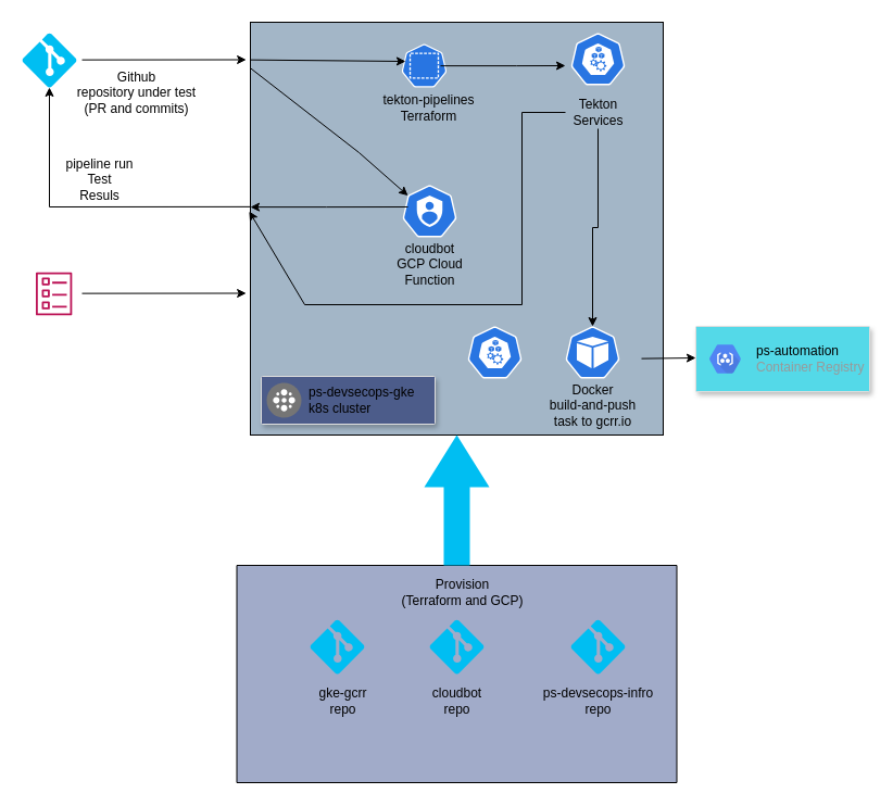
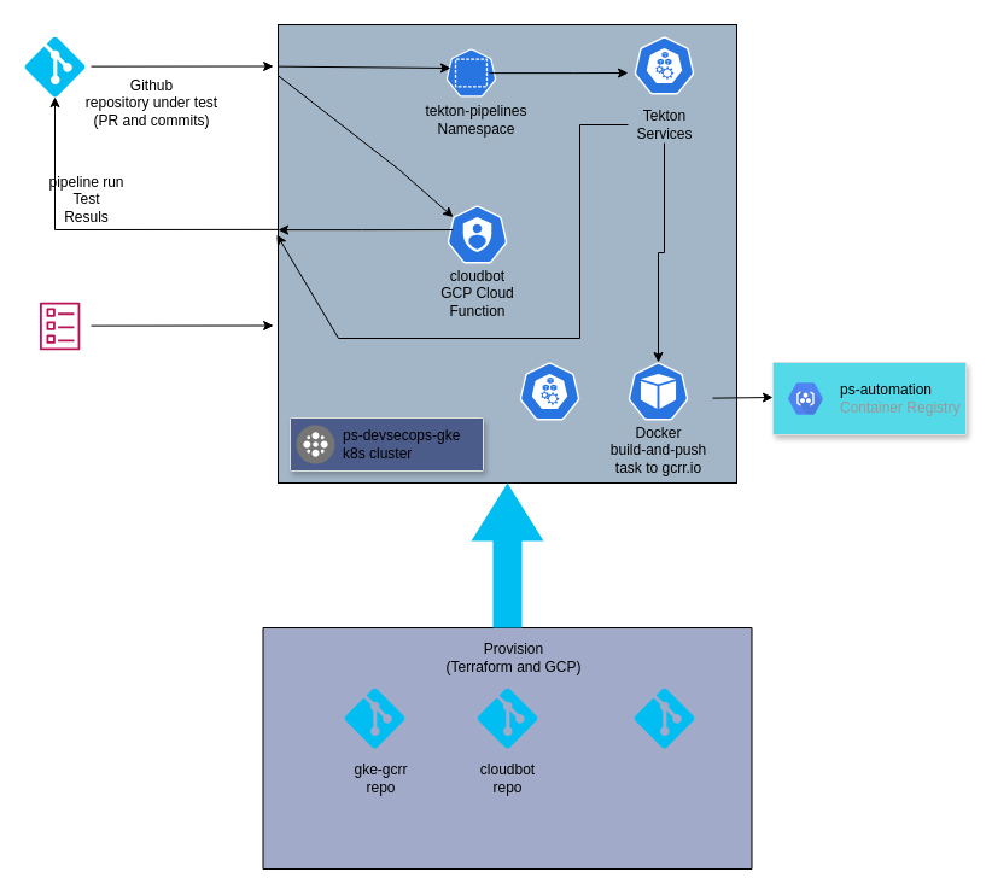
  <mxCell id="0" />
  <mxCell id="1" parent="0" />
  <mxCell id="2" value="" style="verticalLabelPosition=bottom;verticalAlign=top;html=1;shape=mxgraph.basic.rect;fillColor2=none;strokeWidth=1;size=20;indent=5;fillColor=#A1ABC9;" vertex="1" parent="1"><mxGeometry x="217.5" y="520" width="405" height="200" as="geometry" /></mxCell>
  <mxCell id="3" value="" style="whiteSpace=wrap;html=1;aspect=fixed;fillColor=#A3B6C7;" parent="1" vertex="1"><mxGeometry x="230" y="20" width="380" height="380" as="geometry" /></mxCell>
  <mxCell id="4" value="" style="verticalLabelPosition=bottom;html=1;verticalAlign=top;align=center;strokeColor=none;fillColor=#00BEF2;shape=mxgraph.azure.git_repository;" parent="1" vertex="1"><mxGeometry x="20" y="30" width="50" height="50" as="geometry" /></mxCell>
  <mxCell id="5" value="" style="strokeColor=#dddddd;shadow=1;strokeWidth=1;rounded=1;absoluteArcSize=1;arcSize=2;fillColor=#54D9E8;" parent="1" vertex="1"><mxGeometry x="640" y="300" width="160" height="60" as="geometry" /></mxCell>
  <mxCell id="6" value="&lt;font color=&quot;#000000&quot;&gt;ps-automation&lt;/font&gt;&lt;br&gt;Container Registry" style="dashed=0;connectable=0;html=1;fillColor=#5184F3;strokeColor=none;shape=mxgraph.gcp2.hexIcon;prIcon=container_registry;part=1;labelPosition=right;verticalLabelPosition=middle;align=left;verticalAlign=middle;spacingLeft=5;fontColor=#999999;fontSize=12;" parent="5" vertex="1"><mxGeometry y="0.5" width="44" height="39" relative="1" as="geometry"><mxPoint x="5" y="-19.5" as="offset" /></mxGeometry></mxCell>
  <mxCell id="7" style="edgeStyle=none;rounded=0;orthogonalLoop=1;jettySize=auto;html=1;" parent="5" edge="1"><mxGeometry relative="1" as="geometry"><mxPoint x="-50" y="29.63" as="sourcePoint" /><mxPoint y="29" as="targetPoint" /></mxGeometry></mxCell>
  <mxCell id="8" value="Github&lt;br&gt;repository under test&lt;br&gt;(PR and commits)" style="text;html=1;align=center;verticalAlign=middle;resizable=0;points=[];autosize=1;" parent="1" vertex="1"><mxGeometry x="65" y="60" width="120" height="50" as="geometry" /></mxCell>
  <mxCell id="9" style="edgeStyle=none;rounded=0;orthogonalLoop=1;jettySize=auto;html=1;entryX=0.003;entryY=0.868;entryDx=0;entryDy=0;entryPerimeter=0;" parent="1" edge="1"><mxGeometry relative="1" as="geometry"><mxPoint x="75" y="54.63" as="sourcePoint" /><mxPoint x="226.14" y="54.496" as="targetPoint" /></mxGeometry></mxCell>
  <mxCell id="10" style="edgeStyle=none;rounded=0;orthogonalLoop=1;jettySize=auto;html=1;entryX=0.5;entryY=1;entryDx=0;entryDy=0;entryPerimeter=0;exitX=0;exitY=0.447;exitDx=0;exitDy=0;exitPerimeter=0;" parent="1" edge="1" target="4" source="3"><mxGeometry relative="1" as="geometry"><mxPoint x="75" y="184.63" as="sourcePoint" /><mxPoint x="226.14" y="184.496" as="targetPoint" /><Array as="points"><mxPoint x="45" y="190" /></Array></mxGeometry></mxCell>
- <mxCell id="11" value="pipeline run&lt;br&gt;Test&lt;br&gt;Resuls" style="text;html=1;align=center;verticalAlign=middle;resizable=0;points=[];autosize=1;" parent="1" vertex="1"><mxGeometry x="50.83" y="140" width="80" height="50" as="geometry" /></mxCell>
+ <mxCell id="11" value="pipeline run&lt;br&gt;Test&lt;br&gt;Resuls" style="text;html=1;align=center;verticalAlign=middle;resizable=0;points=[];autosize=1;" parent="1" vertex="1"><mxGeometry x="30.83" y="140" width="80" height="50" as="geometry" /></mxCell>
  <mxCell id="12" value="" style="strokeColor=#dddddd;shadow=1;strokeWidth=1;rounded=1;absoluteArcSize=1;arcSize=2;fillColor=#4C5C8A;" parent="1" vertex="1"><mxGeometry x="240" y="346" width="160" height="44" as="geometry" /></mxCell>
  <mxCell id="13" value="ps-devsecops-gke&lt;br&gt;k8s cluster" style="dashed=0;connectable=0;html=1;fillColor=#757575;strokeColor=none;shape=mxgraph.gcp2.cluster;part=1;labelPosition=right;verticalLabelPosition=middle;align=left;verticalAlign=middle;spacingLeft=5;fontSize=12;" parent="12" vertex="1"><mxGeometry y="0.5" width="32" height="32" relative="1" as="geometry"><mxPoint x="5" y="-16" as="offset" /></mxGeometry></mxCell>
  <mxCell id="14" value="" style="group" parent="1" vertex="1" connectable="0"><mxGeometry x="520" y="300" width="70" height="97.5" as="geometry" /></mxCell>
  <mxCell id="15" value="" style="html=1;dashed=0;whitespace=wrap;fillColor=#2875E2;strokeColor=#ffffff;points=[[0.005,0.63,0],[0.1,0.2,0],[0.9,0.2,0],[0.5,0,0],[0.995,0.63,0],[0.72,0.99,0],[0.5,1,0],[0.28,0.99,0]];shape=mxgraph.kubernetes.icon;prIcon=pod" parent="14" vertex="1"><mxGeometry width="50" height="48" as="geometry" /></mxCell>
  <mxCell id="16" value="Docker&lt;br&gt;build-and-push&lt;br&gt;task to gcrr.io" style="text;html=1;align=center;verticalAlign=middle;resizable=0;points=[];autosize=1;" parent="14" vertex="1"><mxGeometry x="-20" y="47.5" width="90" height="50" as="geometry" /></mxCell>
  <mxCell id="17" value="" style="outlineConnect=0;fontColor=#232F3E;gradientColor=none;fillColor=#BC1356;strokeColor=none;dashed=0;verticalLabelPosition=bottom;verticalAlign=top;align=center;html=1;fontSize=12;fontStyle=0;aspect=fixed;pointerEvents=1;shape=mxgraph.aws4.template;" parent="1" vertex="1"><mxGeometry x="32.5" y="250" width="33.33" height="40" as="geometry" /></mxCell>
  <mxCell id="18" style="edgeStyle=none;rounded=0;orthogonalLoop=1;jettySize=auto;html=1;entryX=0.003;entryY=0.868;entryDx=0;entryDy=0;entryPerimeter=0;" parent="1" edge="1"><mxGeometry relative="1" as="geometry"><mxPoint x="75" y="269.63" as="sourcePoint" /><mxPoint x="226.14" y="269.496" as="targetPoint" /></mxGeometry></mxCell>
  <mxCell id="19" value="" style="group" parent="1" vertex="1" connectable="0"><mxGeometry x="335" y="40" width="110" height="70" as="geometry" /></mxCell>
  <mxCell id="20" value="" style="html=1;dashed=0;whitespace=wrap;fillColor=#2875E2;strokeColor=#ffffff;points=[[0.005,0.63,0],[0.1,0.2,0],[0.9,0.2,0],[0.5,0,0],[0.995,0.63,0],[0.72,0.99,0],[0.5,1,0],[0.28,0.99,0]];shape=mxgraph.kubernetes.icon;prIcon=ns" parent="19" vertex="1"><mxGeometry width="110" height="40" as="geometry" /></mxCell>
- <mxCell id="21" value="tekton-pipelines&lt;br&gt;Terraform" style="text;html=1;align=center;verticalAlign=middle;resizable=0;points=[];autosize=1;" parent="19" vertex="1"><mxGeometry x="9.167" y="43.75" width="100" height="30" as="geometry" /></mxCell>
+ <mxCell id="21" value="tekton-pipelines&lt;br&gt;Namespace" style="text;html=1;align=center;verticalAlign=middle;resizable=0;points=[];autosize=1;" parent="19" vertex="1"><mxGeometry x="9.167" y="43.75" width="100" height="30" as="geometry" /></mxCell>
  <mxCell id="22" value="" style="group" parent="1" vertex="1" connectable="0"><mxGeometry x="520" y="30" width="60" height="88" as="geometry" /></mxCell>
  <mxCell id="23" value="" style="html=1;dashed=0;whitespace=wrap;fillColor=#2875E2;strokeColor=#ffffff;points=[[0.005,0.63,0],[0.1,0.2,0],[0.9,0.2,0],[0.5,0,0],[0.995,0.63,0],[0.72,0.99,0],[0.5,1,0],[0.28,0.99,0]];shape=mxgraph.kubernetes.icon;prIcon=node" parent="22" vertex="1"><mxGeometry x="5" width="50" height="48" as="geometry" /></mxCell>
  <mxCell id="24" value="Tekton&lt;br&gt;Services" style="text;html=1;align=center;verticalAlign=middle;resizable=0;points=[];autosize=1;" parent="22" vertex="1"><mxGeometry y="58" width="60" height="30" as="geometry" /></mxCell>
  <mxCell id="25" value="" style="group" parent="1" vertex="1" connectable="0"><mxGeometry x="420" y="300" width="70" height="88" as="geometry" /></mxCell>
  <mxCell id="26" value="" style="html=1;dashed=0;whitespace=wrap;fillColor=#2875E2;strokeColor=#ffffff;points=[[0.005,0.63,0],[0.1,0.2,0],[0.9,0.2,0],[0.5,0,0],[0.995,0.63,0],[0.72,0.99,0],[0.5,1,0],[0.28,0.99,0]];shape=mxgraph.kubernetes.icon;prIcon=node" parent="25" vertex="1"><mxGeometry x="10" width="50" height="48" as="geometry" /></mxCell>
  <mxCell id="27" value="" style="group" parent="1" vertex="1" connectable="0"><mxGeometry x="365" y="170" width="70" height="87" as="geometry" /></mxCell>
  <mxCell id="28" value="" style="html=1;dashed=0;whitespace=wrap;fillColor=#2875E2;strokeColor=#ffffff;points=[[0.005,0.63,0],[0.1,0.2,0],[0.9,0.2,0],[0.5,0,0],[0.995,0.63,0],[0.72,0.99,0],[0.5,1,0],[0.28,0.99,0]];shape=mxgraph.kubernetes.icon;prIcon=sa" parent="27" vertex="1"><mxGeometry x="5" width="50" height="48" as="geometry" /></mxCell>
  <mxCell id="29" value="cloudbot&lt;br&gt;GCP Cloud&lt;br&gt;Function" style="text;html=1;align=center;verticalAlign=middle;resizable=0;points=[];autosize=1;" parent="27" vertex="1"><mxGeometry x="-10" y="48" width="80" height="50" as="geometry" /></mxCell>
  <mxCell id="30" style="edgeStyle=none;rounded=0;orthogonalLoop=1;jettySize=auto;html=1;entryX=0.345;entryY=0.4;entryDx=0;entryDy=0;entryPerimeter=0;" edge="1" parent="1" target="20"><mxGeometry relative="1" as="geometry"><mxPoint x="230" y="54.63" as="sourcePoint" /><mxPoint x="381.14" y="54.496" as="targetPoint" /></mxGeometry></mxCell>
  <mxCell id="31" style="edgeStyle=none;rounded=0;orthogonalLoop=1;jettySize=auto;html=1;" edge="1" parent="1"><mxGeometry relative="1" as="geometry"><mxPoint x="405" y="60.13" as="sourcePoint" /><mxPoint x="520" y="60" as="targetPoint" /><Array as="points"><mxPoint x="475" y="60.13" /></Array></mxGeometry></mxCell>
  <mxCell id="32" style="edgeStyle=none;rounded=0;orthogonalLoop=1;jettySize=auto;html=1;entryX=0.1;entryY=0.2;entryDx=0;entryDy=0;entryPerimeter=0;" edge="1" parent="1" source="3" target="28"><mxGeometry relative="1" as="geometry"><mxPoint x="260" y="140.13" as="sourcePoint" /><mxPoint x="380" y="170" as="targetPoint" /><Array as="points"><mxPoint x="330" y="140" /></Array></mxGeometry></mxCell>
  <mxCell id="33" style="edgeStyle=none;rounded=0;orthogonalLoop=1;jettySize=auto;html=1;exitX=0.1;exitY=0.417;exitDx=0;exitDy=0;exitPerimeter=0;" edge="1" parent="1" source="28"><mxGeometry relative="1" as="geometry"><mxPoint x="345" y="190" as="sourcePoint" /><mxPoint x="230" y="190.13" as="targetPoint" /><Array as="points"><mxPoint x="300" y="190.13" /></Array></mxGeometry></mxCell>
  <mxCell id="34" value="" style="shape=singleArrow;whiteSpace=wrap;html=1;arrowWidth=0.4;arrowSize=0.4;verticalAlign=top;strokeColor=none;fillColor=#00BEF2;direction=north;" vertex="1" parent="1"><mxGeometry x="390" y="400" width="60" height="120" as="geometry" /></mxCell>
  <mxCell id="35" value="" style="group" vertex="1" connectable="0" parent="1"><mxGeometry x="280" y="570" width="330" height="90" as="geometry" /></mxCell>
  <mxCell id="36" value="gke-gcrr&lt;br&gt;repo" style="text;html=1;align=center;verticalAlign=middle;resizable=0;points=[];autosize=1;" parent="35" vertex="1"><mxGeometry y="60" width="70" height="30" as="geometry" /></mxCell>
  <mxCell id="37" value="" style="verticalLabelPosition=bottom;html=1;verticalAlign=top;align=center;strokeColor=none;fillColor=#00BEF2;shape=mxgraph.azure.git_repository;" vertex="1" parent="35"><mxGeometry x="5" width="50" height="50" as="geometry" /></mxCell>
  <mxCell id="38" value="" style="verticalLabelPosition=bottom;html=1;verticalAlign=top;align=center;strokeColor=none;fillColor=#00BEF2;shape=mxgraph.azure.git_repository;" vertex="1" parent="35"><mxGeometry x="115" width="50" height="50" as="geometry" /></mxCell>
  <mxCell id="39" value="" style="verticalLabelPosition=bottom;html=1;verticalAlign=top;align=center;strokeColor=none;fillColor=#00BEF2;shape=mxgraph.azure.git_repository;" vertex="1" parent="35"><mxGeometry x="245" width="50" height="50" as="geometry" /></mxCell>
  <mxCell id="40" value="cloudbot&lt;br&gt;repo" style="text;html=1;align=center;verticalAlign=middle;resizable=0;points=[];autosize=1;" vertex="1" parent="35"><mxGeometry x="110" y="60" width="60" height="30" as="geometry" /></mxCell>
- <mxCell id="41" value="ps-devsecops-infro&lt;br&gt;repo" style="text;html=1;align=center;verticalAlign=middle;resizable=0;points=[];autosize=1;" vertex="1" parent="35"><mxGeometry x="210" y="60" width="120" height="30" as="geometry" /></mxCell>
  <mxCell id="42" value="Provision&lt;br&gt;(Terraform and GCP)" style="text;html=1;align=center;verticalAlign=middle;resizable=0;points=[];autosize=1;" vertex="1" parent="1"><mxGeometry x="360" y="530" width="130" height="30" as="geometry" /></mxCell>
  <mxCell id="43" style="edgeStyle=orthogonalEdgeStyle;rounded=0;orthogonalLoop=1;jettySize=auto;html=1;entryX=0.5;entryY=0;entryDx=0;entryDy=0;entryPerimeter=0;" edge="1" parent="1" source="24" target="15"><mxGeometry relative="1" as="geometry" /></mxCell>
  <mxCell id="44" style="edgeStyle=none;rounded=0;orthogonalLoop=1;jettySize=auto;html=1;entryX=-0.003;entryY=0.458;entryDx=0;entryDy=0;entryPerimeter=0;" edge="1" parent="1" source="24" target="3"><mxGeometry relative="1" as="geometry"><mxPoint x="445" y="280" as="sourcePoint" /><mxPoint x="240" y="210" as="targetPoint" /><Array as="points"><mxPoint x="480" y="103" /><mxPoint x="480" y="280" /><mxPoint x="280" y="280" /></Array></mxGeometry></mxCell>
